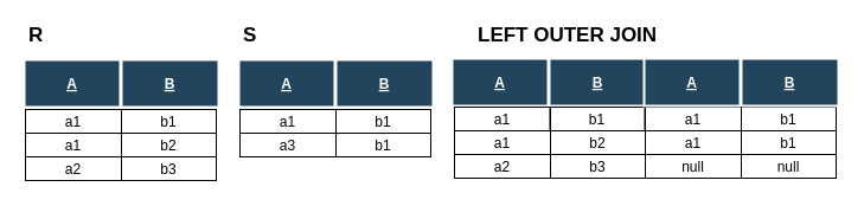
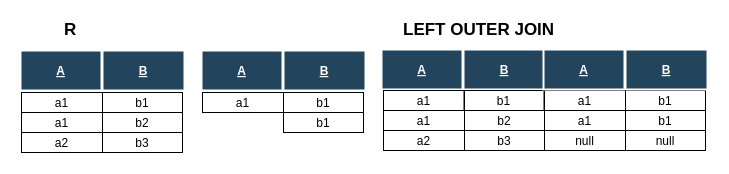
  <mxCell id="0" />
  <mxCell id="1" parent="0" />
  <mxCell id="2" value="b1" style="fillColor=none;" vertex="1" parent="1"><mxGeometry x="102" y="92" width="80" height="20" as="geometry" /></mxCell>
  <mxCell id="3" value="B" style="fillColor=#23445D;strokeColor=#FFFFFF;strokeWidth=2;fontColor=#FFFFFF;fontStyle=5" vertex="1" parent="1"><mxGeometry x="102" y="50" width="82" height="40" as="geometry" /></mxCell>
- <mxCell id="4" value="R" style="text;html=1;strokeColor=none;fillColor=none;align=left;verticalAlign=middle;whiteSpace=wrap;rounded=0;strokeWidth=3;fontStyle=1;fontSize=17;" vertex="1" parent="1"><mxGeometry x="21.5" y="20" width="40" height="20" as="geometry" /></mxCell>
+ <mxCell id="4" value="R" style="text;html=1;strokeColor=none;fillColor=none;align=left;verticalAlign=middle;whiteSpace=wrap;rounded=0;strokeWidth=3;fontStyle=1;fontSize=17;" vertex="1" parent="1"><mxGeometry x="61.5" y="20" width="40" height="20" as="geometry" /></mxCell>
  <mxCell id="5" value="a1" style="fillColor=none;" vertex="1" parent="1"><mxGeometry x="21" y="92" width="81" height="20" as="geometry" /></mxCell>
  <mxCell id="6" value="A" style="fillColor=#23445D;strokeColor=#FFFFFF;strokeWidth=2;fontColor=#FFFFFF;fontStyle=5" vertex="1" parent="1"><mxGeometry x="20" y="50" width="81" height="40" as="geometry" /></mxCell>
  <mxCell id="7" value="b2" style="fillColor=none;" vertex="1" parent="1"><mxGeometry x="102" y="112" width="80" height="20" as="geometry" /></mxCell>
  <mxCell id="8" value="a1" style="fillColor=none;" vertex="1" parent="1"><mxGeometry x="21" y="112" width="81" height="20" as="geometry" /></mxCell>
  <mxCell id="9" value="b3" style="fillColor=none;" vertex="1" parent="1"><mxGeometry x="102" y="132" width="80" height="20" as="geometry" /></mxCell>
  <mxCell id="10" value="a2" style="fillColor=none;" vertex="1" parent="1"><mxGeometry x="21" y="132" width="81" height="20" as="geometry" /></mxCell>
  <mxCell id="11" value="b1" style="fillColor=none;" vertex="1" parent="1"><mxGeometry x="283" y="92" width="80" height="20" as="geometry" /></mxCell>
  <mxCell id="12" value="B" style="fillColor=#23445D;strokeColor=#FFFFFF;strokeWidth=2;fontColor=#FFFFFF;fontStyle=5" vertex="1" parent="1"><mxGeometry x="283" y="50" width="82" height="40" as="geometry" /></mxCell>
- <mxCell id="13" value="S" style="text;html=1;strokeColor=none;fillColor=none;align=left;verticalAlign=middle;whiteSpace=wrap;rounded=0;strokeWidth=3;fontStyle=1;fontSize=17;" vertex="1" parent="1"><mxGeometry x="202.5" y="20" width="40" height="20" as="geometry" /></mxCell>
  <mxCell id="14" value="a1" style="fillColor=none;" vertex="1" parent="1"><mxGeometry x="202" y="92" width="81" height="20" as="geometry" /></mxCell>
  <mxCell id="15" value="A" style="fillColor=#23445D;strokeColor=#FFFFFF;strokeWidth=2;fontColor=#FFFFFF;fontStyle=5" vertex="1" parent="1"><mxGeometry x="201" y="50" width="81" height="40" as="geometry" /></mxCell>
  <mxCell id="16" value="b1" style="fillColor=none;" vertex="1" parent="1"><mxGeometry x="283" y="112" width="80" height="20" as="geometry" /></mxCell>
- <mxCell id="17" value="a3" style="fillColor=none;" vertex="1" parent="1"><mxGeometry x="202" y="112" width="81" height="20" as="geometry" /></mxCell>
  <mxCell id="18" value="B" style="fillColor=#23445D;strokeColor=#FFFFFF;strokeWidth=2;fontColor=#FFFFFF;fontStyle=5" vertex="1" parent="1"><mxGeometry x="463" y="49" width="82" height="40" as="geometry" /></mxCell>
  <mxCell id="19" value="LEFT OUTER JOIN" style="text;html=1;strokeColor=none;fillColor=none;align=left;verticalAlign=middle;whiteSpace=wrap;rounded=0;strokeWidth=3;fontStyle=1;fontSize=17;" vertex="1" parent="1"><mxGeometry x="401" y="20" width="170" height="20" as="geometry" /></mxCell>
  <mxCell id="20" value="A" style="fillColor=#23445D;strokeColor=#FFFFFF;strokeWidth=2;fontColor=#FFFFFF;fontStyle=5" vertex="1" parent="1"><mxGeometry x="381" y="49" width="81" height="40" as="geometry" /></mxCell>
  <mxCell id="21" value="b1" style="fillColor=none;" vertex="1" parent="1"><mxGeometry x="463.5" y="90" width="80" height="20" as="geometry" /></mxCell>
  <mxCell id="22" value="a1" style="fillColor=none;" vertex="1" parent="1"><mxGeometry x="383" y="90" width="81" height="20" as="geometry" /></mxCell>
  <mxCell id="23" value="b1" style="fillColor=none;" vertex="1" parent="1"><mxGeometry x="625" y="90" width="80" height="20" as="geometry" /></mxCell>
  <mxCell id="24" value="B" style="fillColor=#23445D;strokeColor=#FFFFFF;strokeWidth=2;fontColor=#FFFFFF;fontStyle=5" vertex="1" parent="1"><mxGeometry x="625" y="49" width="82" height="40" as="geometry" /></mxCell>
  <mxCell id="25" value="a1" style="fillColor=none;" vertex="1" parent="1"><mxGeometry x="544" y="90" width="81" height="20" as="geometry" /></mxCell>
  <mxCell id="26" value="A" style="fillColor=#23445D;strokeColor=#FFFFFF;strokeWidth=2;fontColor=#FFFFFF;fontStyle=5" vertex="1" parent="1"><mxGeometry x="543" y="49" width="81" height="40" as="geometry" /></mxCell>
  <mxCell id="27" value="b2" style="fillColor=none;" vertex="1" parent="1"><mxGeometry x="464" y="110" width="80" height="20" as="geometry" /></mxCell>
  <mxCell id="28" value="a1" style="fillColor=none;" vertex="1" parent="1"><mxGeometry x="383" y="110" width="81" height="20" as="geometry" /></mxCell>
  <mxCell id="29" value="b1" style="fillColor=none;" vertex="1" parent="1"><mxGeometry x="625" y="110" width="80" height="20" as="geometry" /></mxCell>
  <mxCell id="30" value="a1" style="fillColor=none;" vertex="1" parent="1"><mxGeometry x="544" y="110" width="81" height="20" as="geometry" /></mxCell>
  <mxCell id="31" value="b3" style="fillColor=none;" vertex="1" parent="1"><mxGeometry x="464" y="130" width="80" height="20" as="geometry" /></mxCell>
  <mxCell id="32" value="a2" style="fillColor=none;" vertex="1" parent="1"><mxGeometry x="383" y="130" width="81" height="20" as="geometry" /></mxCell>
  <mxCell id="33" value="null" style="fillColor=none;" vertex="1" parent="1"><mxGeometry x="625" y="130" width="80" height="20" as="geometry" /></mxCell>
  <mxCell id="34" value="null" style="fillColor=none;" vertex="1" parent="1"><mxGeometry x="544" y="130" width="81" height="20" as="geometry" /></mxCell>
